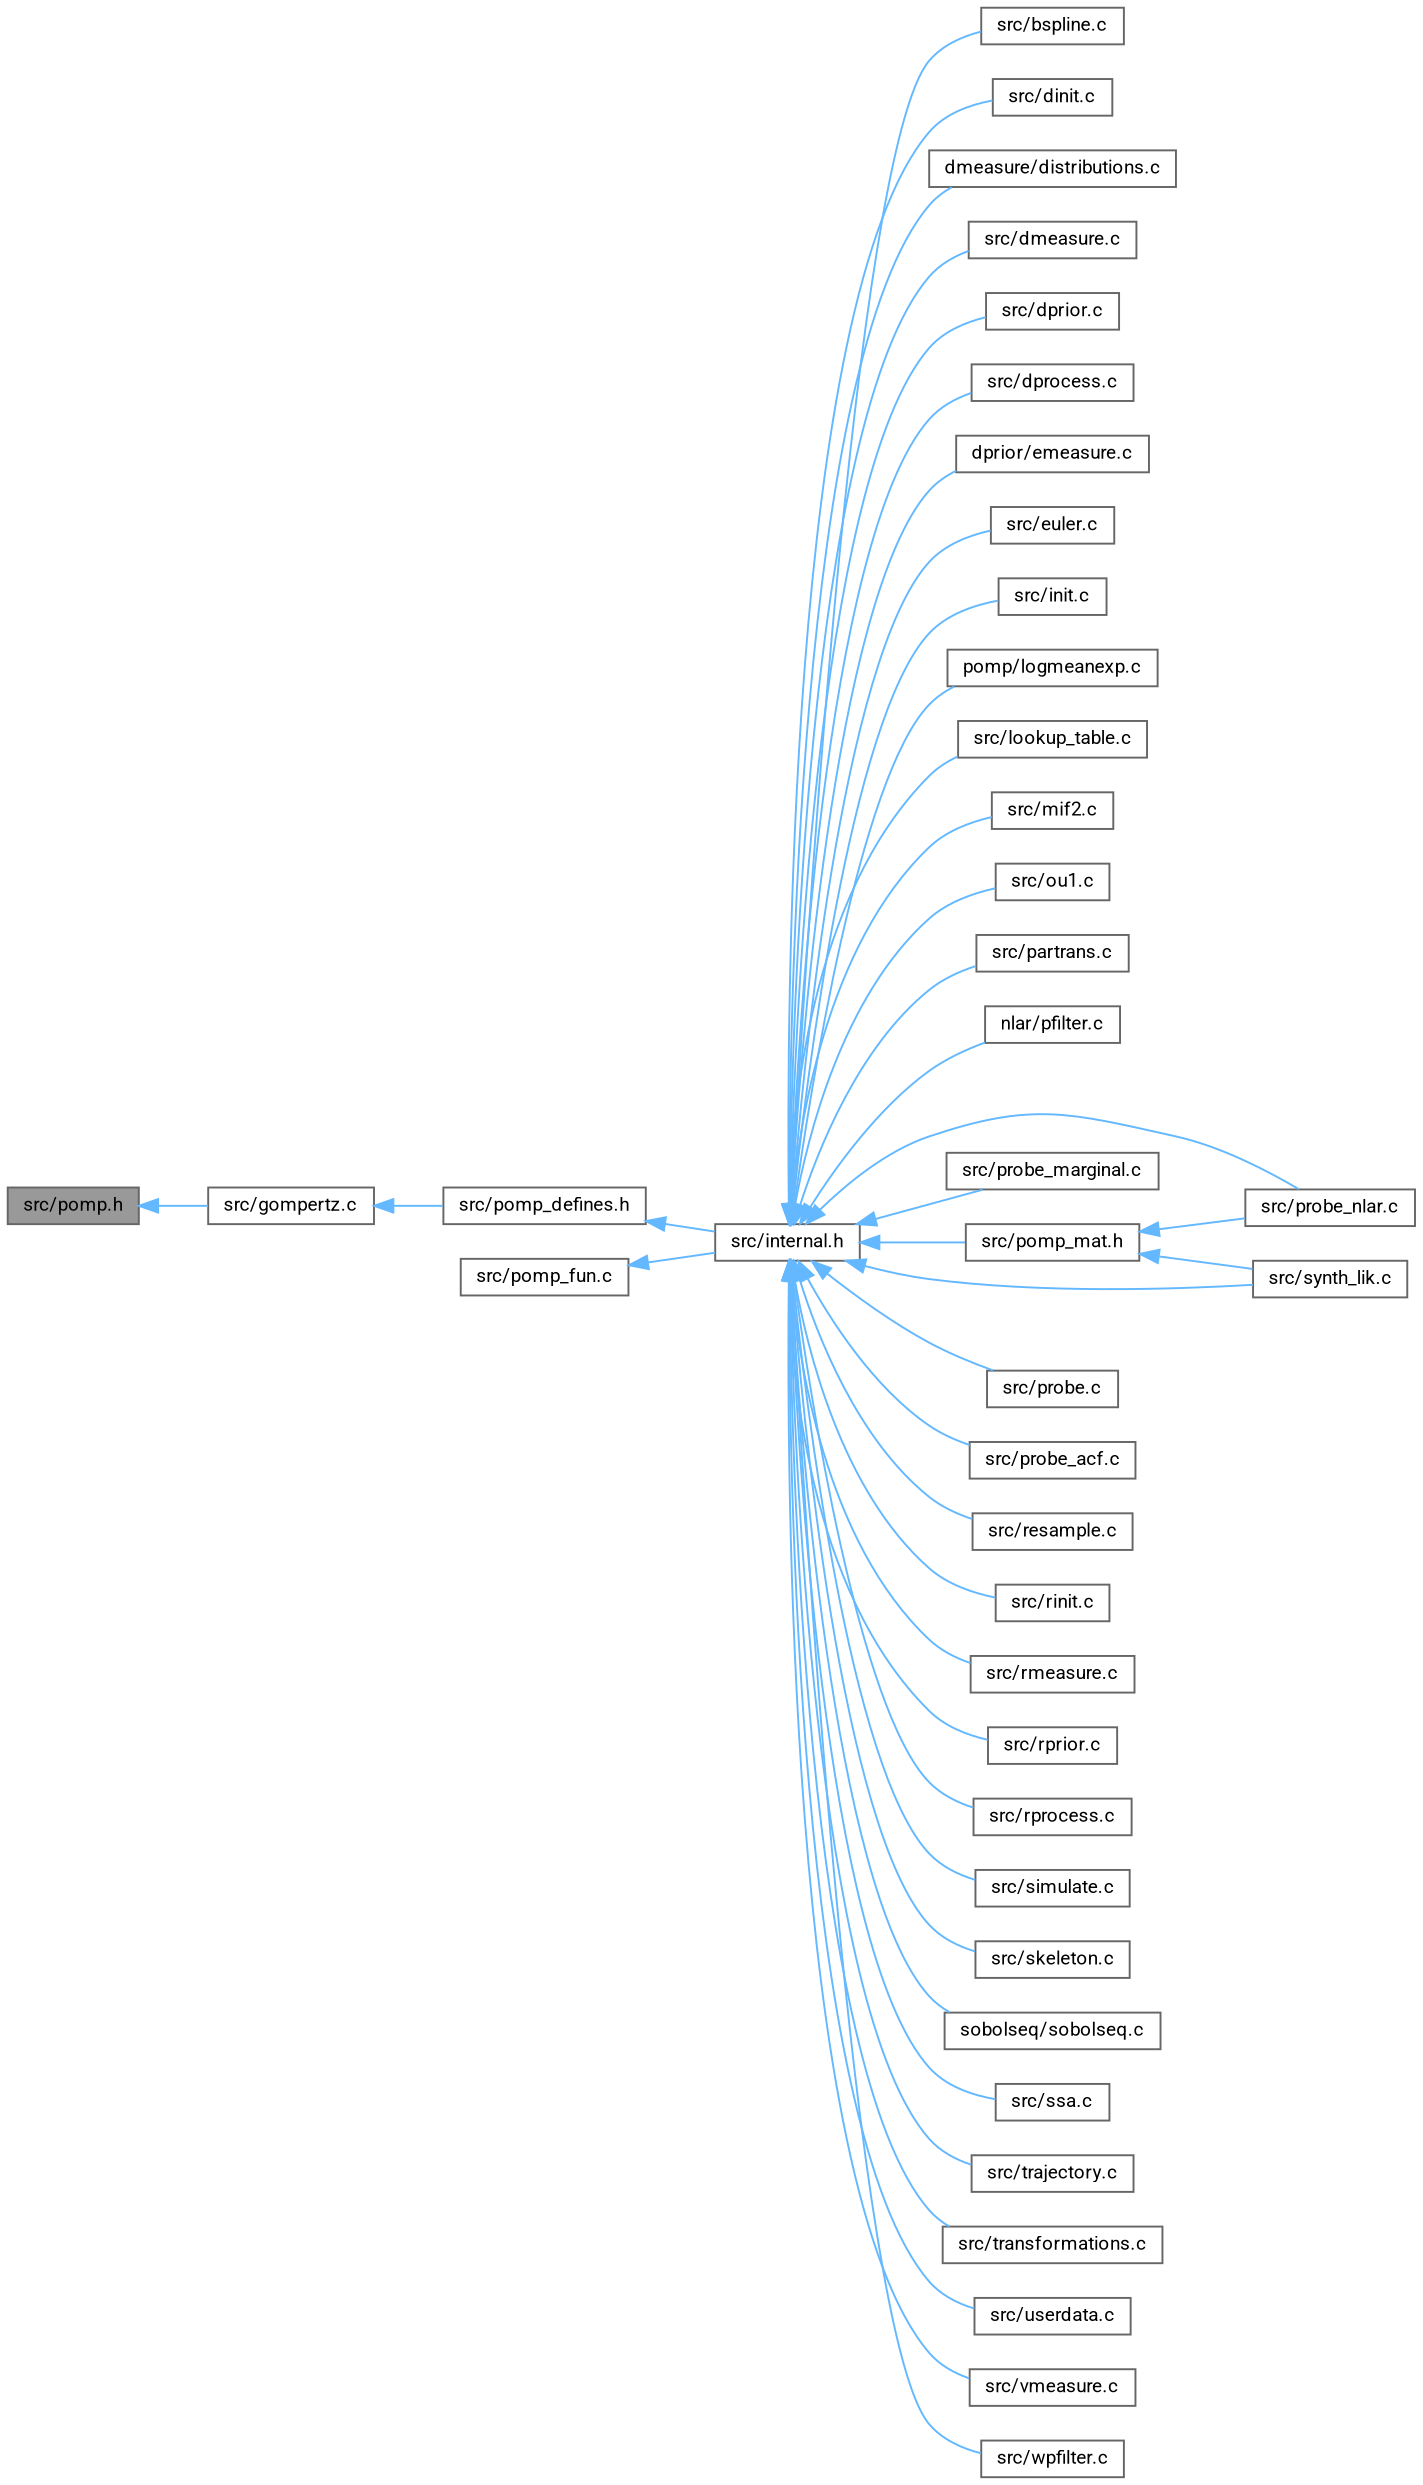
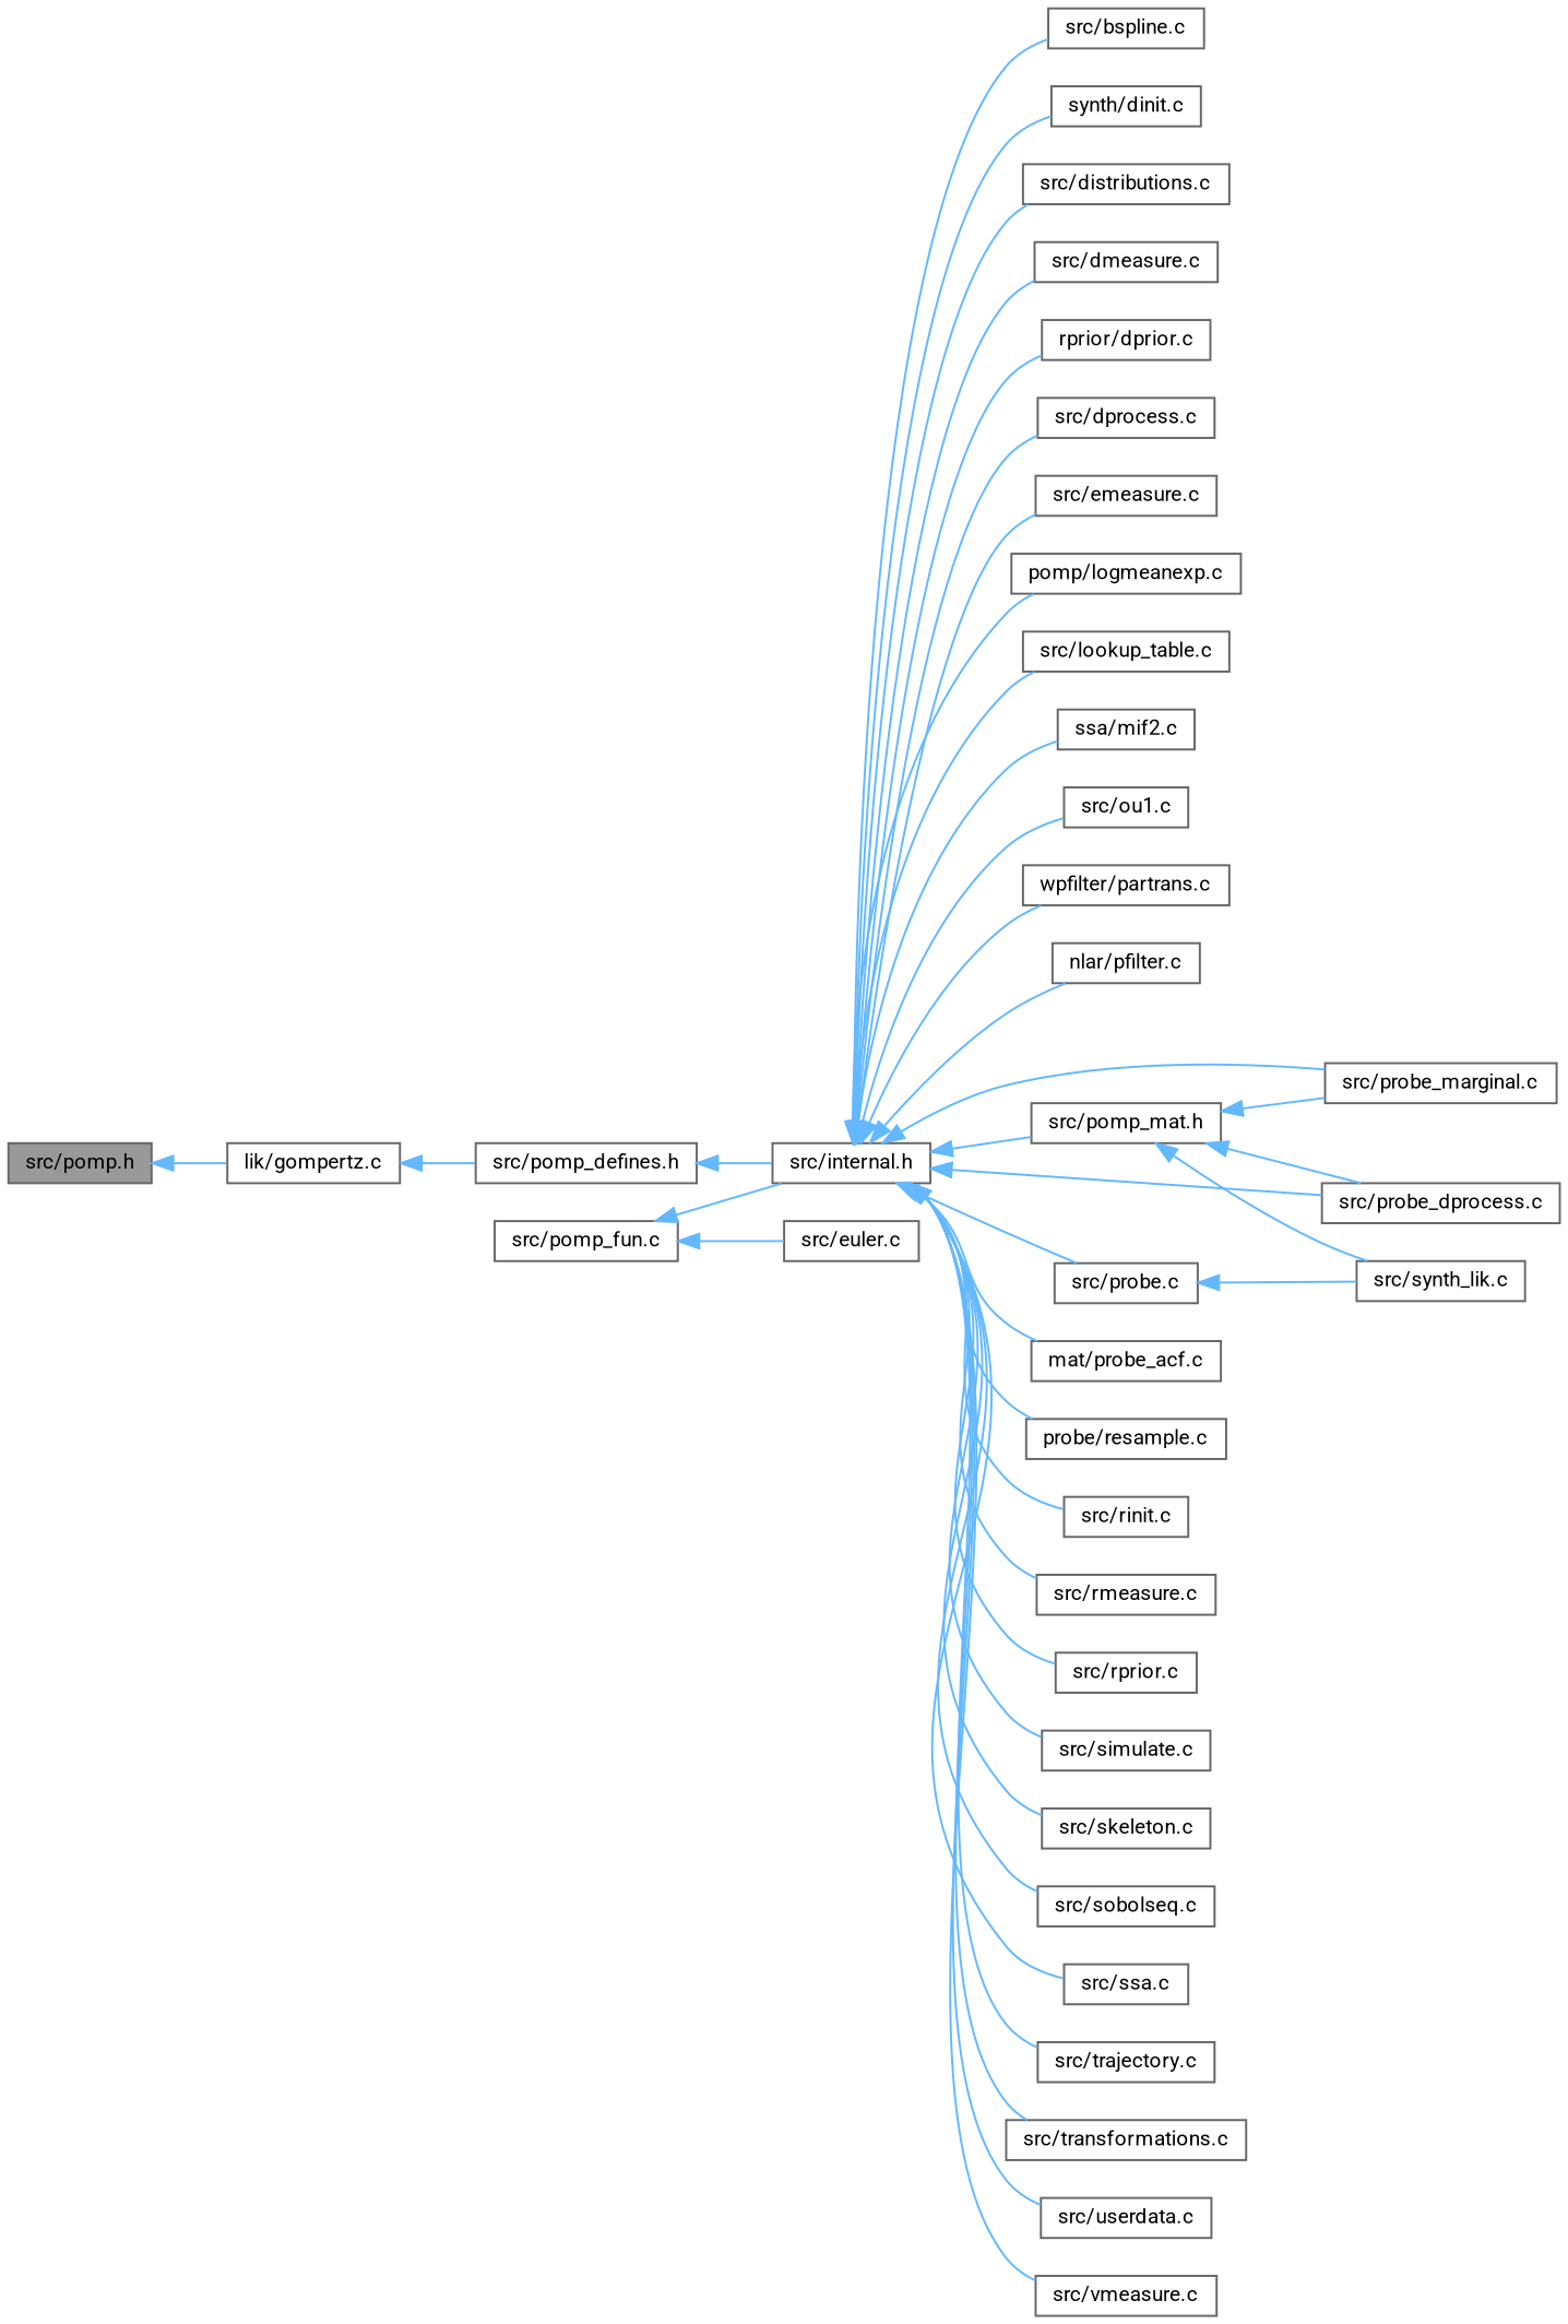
  digraph {
    fontname=Roboto
    rankdir=LR
    node [color=grey40 fillcolor=white fontname=Roboto fontsize=10 shape=box style=filled]
    edge [color=steelblue1 dir=back fontname=Roboto fontsize=10 labelfontname=Helvetica labelfontsize=10 style=solid]
    n1 [color=gray40 fillcolor=grey60 fontcolor=black height=0.2 label="src/pomp.h" width=0.4]
-   n2 [height=0.2 label="src/gompertz.c" width=0.4]
+   n2 [height=0.2 label="lik/gompertz.c" width=0.4]
    n3 [height=0.2 label="src/pomp_defines.h" width=0.4]
    n4 [height=0.2 label="src/internal.h" width=0.4]
    n5 [height=0.2 label="src/bspline.c" width=0.4]
-   n6 [height=0.2 label="src/dinit.c" width=0.4]
-   n7 [height=0.2 label="dmeasure/distributions.c" width=0.4]
+   n6 [height=0.2 label="synth/dinit.c" width=0.4]
+   n7 [height=0.2 label="src/distributions.c" width=0.4]
    n8 [height=0.2 label="src/dmeasure.c" width=0.4]
-   n9 [height=0.2 label="src/dprior.c" width=0.4]
+   n9 [height=0.2 label="rprior/dprior.c" width=0.4]
    n10 [height=0.2 label="src/dprocess.c" width=0.4]
-   n11 [height=0.2 label="dprior/emeasure.c" width=0.4]
+   n11 [height=0.2 label="src/emeasure.c" width=0.4]
    n12 [height=0.2 label="src/euler.c" width=0.4]
-   n13 [height=0.2 label="src/init.c" width=0.4]
    n14 [height=0.2 label="pomp/logmeanexp.c" width=0.4]
    n15 [height=0.2 label="src/lookup_table.c" width=0.4]
-   n16 [height=0.2 label="src/mif2.c" width=0.4]
+   n16 [height=0.2 label="ssa/mif2.c" width=0.4]
    n17 [height=0.2 label="src/ou1.c" width=0.4]
-   n18 [height=0.2 label="src/partrans.c" width=0.4]
+   n18 [height=0.2 label="wpfilter/partrans.c" width=0.4]
    n19 [height=0.2 label="nlar/pfilter.c" width=0.4]
    n20 [height=0.2 label="src/pomp_mat.h" width=0.4]
    n21 [height=0.2 label="src/probe_marginal.c" width=0.4]
-   n22 [height=0.2 label="src/probe_nlar.c" width=0.4]
+   n22 [height=0.2 label="src/probe_dprocess.c" width=0.4]
    n23 [height=0.2 label="src/synth_lik.c" width=0.4]
    n24 [height=0.2 label="src/probe.c" width=0.4]
-   n25 [height=0.2 label="src/probe_acf.c" width=0.4]
-   n26 [height=0.2 label="src/resample.c" width=0.4]
+   n25 [height=0.2 label="mat/probe_acf.c" width=0.4]
+   n26 [height=0.2 label="probe/resample.c" width=0.4]
    n27 [height=0.2 label="src/rinit.c" width=0.4]
    n28 [height=0.2 label="src/rmeasure.c" width=0.4]
    n29 [height=0.2 label="src/rprior.c" width=0.4]
-   n30 [height=0.2 label="src/rprocess.c" width=0.4]
    n31 [height=0.2 label="src/simulate.c" width=0.4]
    n32 [height=0.2 label="src/skeleton.c" width=0.4]
-   n33 [height=0.2 label="sobolseq/sobolseq.c" width=0.4]
+   n33 [height=0.2 label="src/sobolseq.c" width=0.4]
    n34 [height=0.2 label="src/ssa.c" width=0.4]
    n35 [height=0.2 label="src/trajectory.c" width=0.4]
    n36 [height=0.2 label="src/transformations.c" width=0.4]
    n37 [height=0.2 label="src/userdata.c" width=0.4]
    n38 [height=0.2 label="src/vmeasure.c" width=0.4]
-   n39 [height=0.2 label="src/wpfilter.c" width=0.4]
    n40 [height=0.2 label="src/pomp_fun.c" width=0.4]
    n1 -> n2
    n2 -> n3
    n3 -> n4
    n4 -> n5
    n4 -> n6
    n4 -> n7
    n4 -> n8
    n4 -> n9
    n4 -> n10
    n4 -> n11
-   n4 -> n12
-   n4 -> n13
+   n40 -> n12
    n4 -> n14
    n4 -> n15
    n4 -> n16
    n4 -> n17
    n4 -> n18
    n4 -> n19
    n4 -> n20
    n4 -> n21
    n4 -> n22
-   n4 -> n23
+   n24 -> n23
    n4 -> n24
    n4 -> n25
    n4 -> n26
    n4 -> n27
    n4 -> n28
    n4 -> n29
-   n4 -> n30
    n4 -> n31
    n4 -> n32
    n4 -> n33
    n4 -> n34
    n4 -> n35
    n4 -> n36
    n4 -> n37
    n4 -> n38
-   n4 -> n39
+   n20 -> n21
    n20 -> n22
    n20 -> n23
    n40 -> n4
  }
